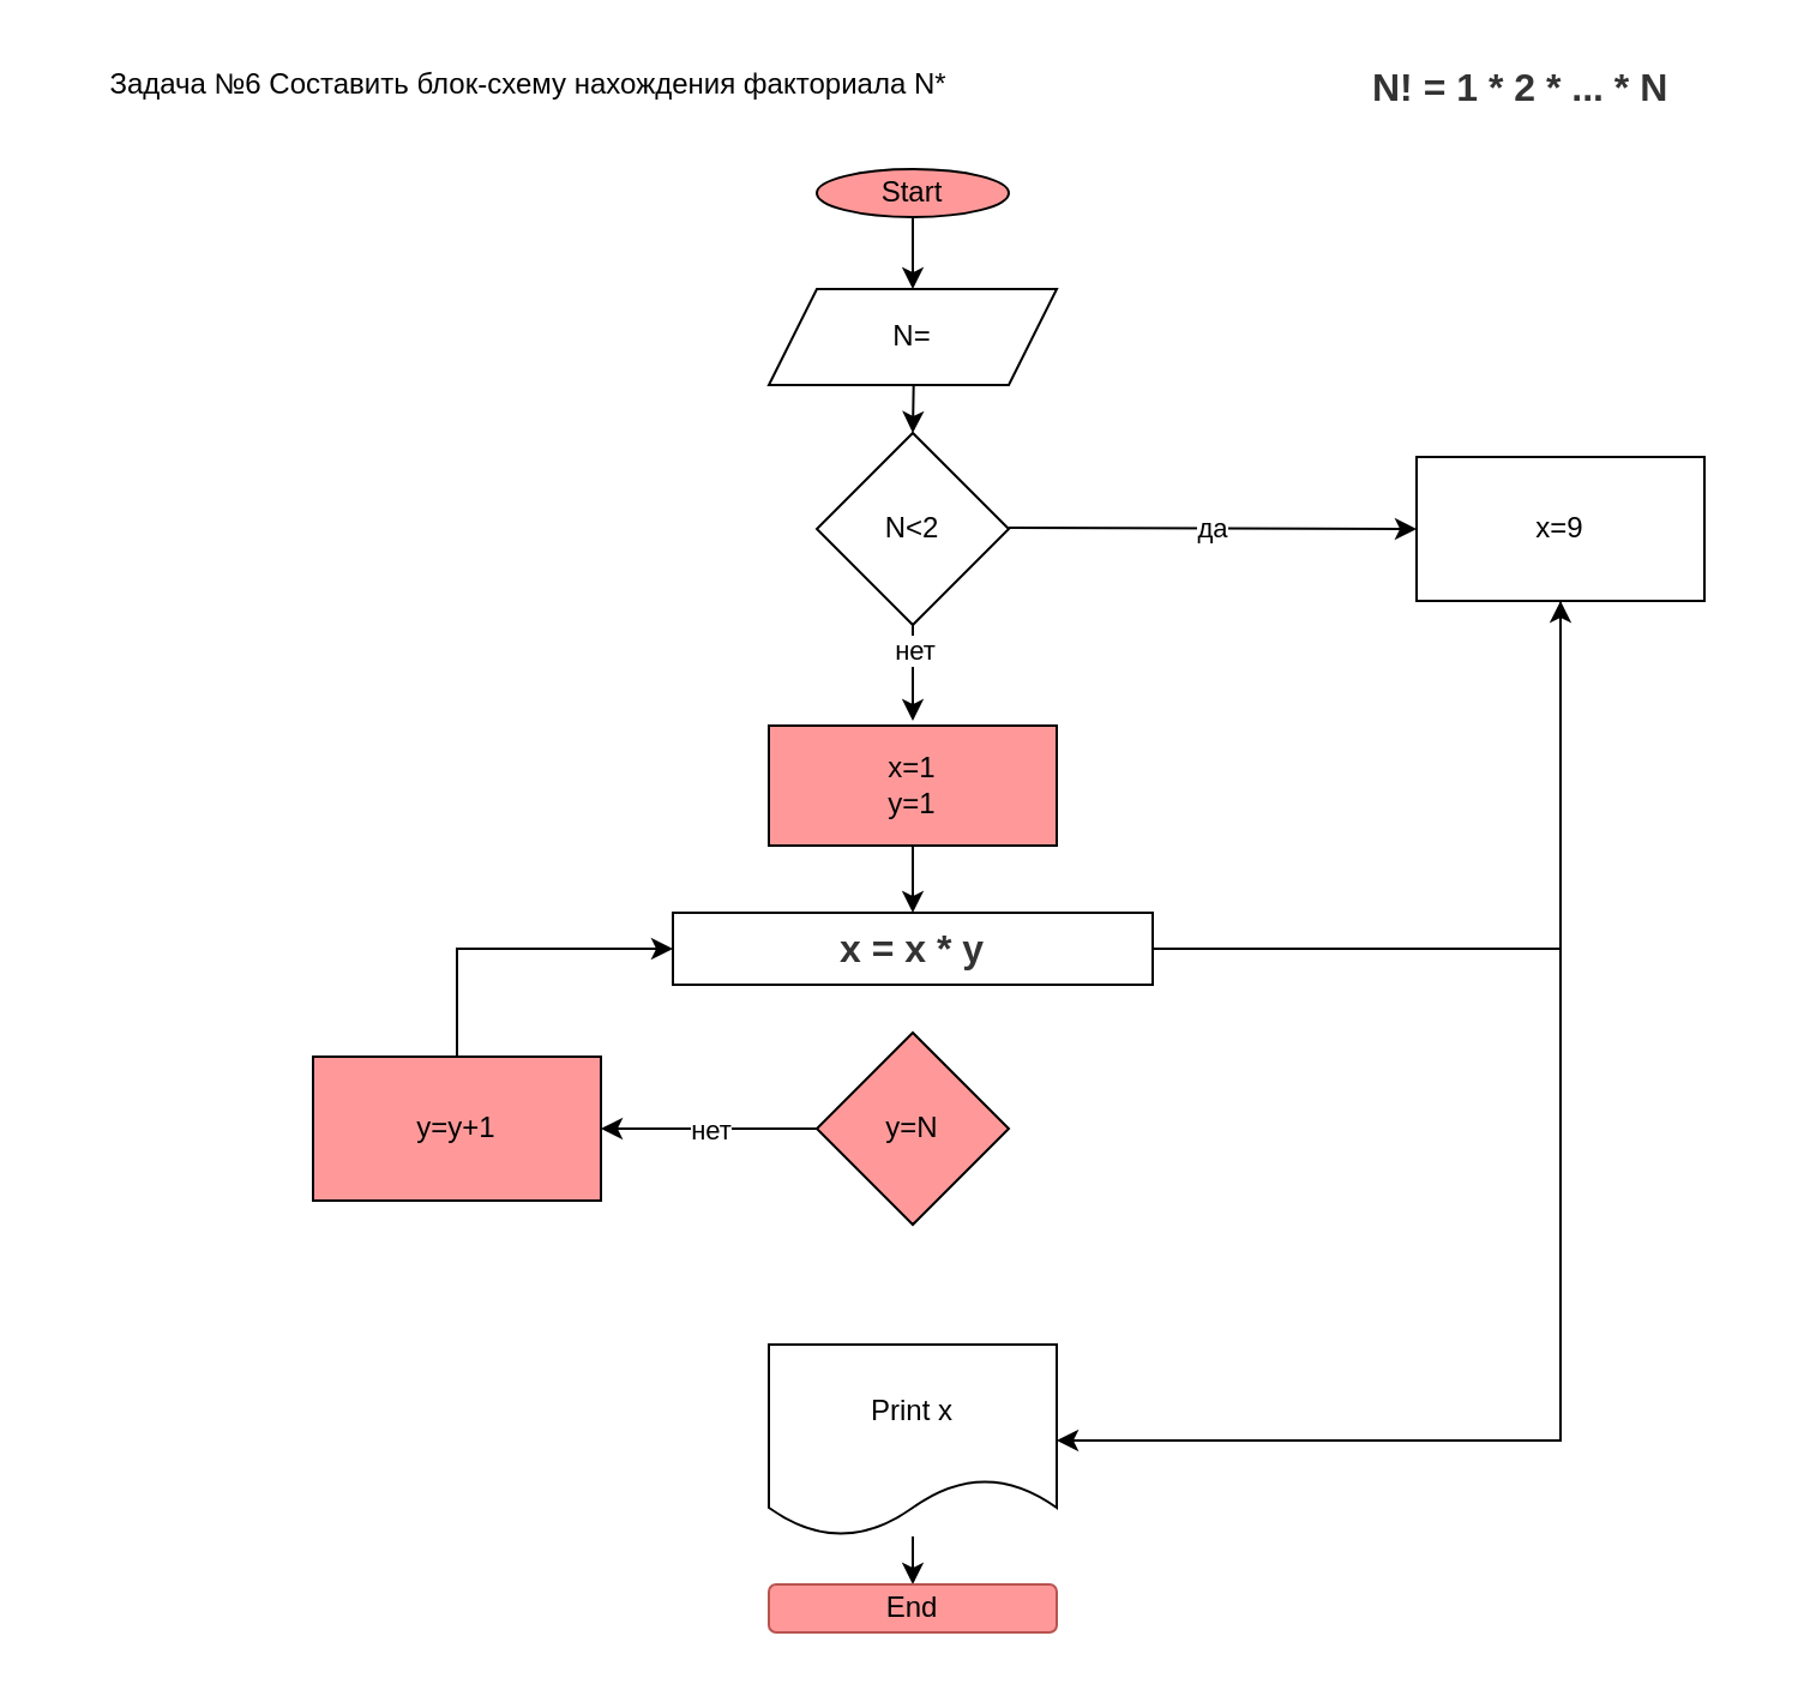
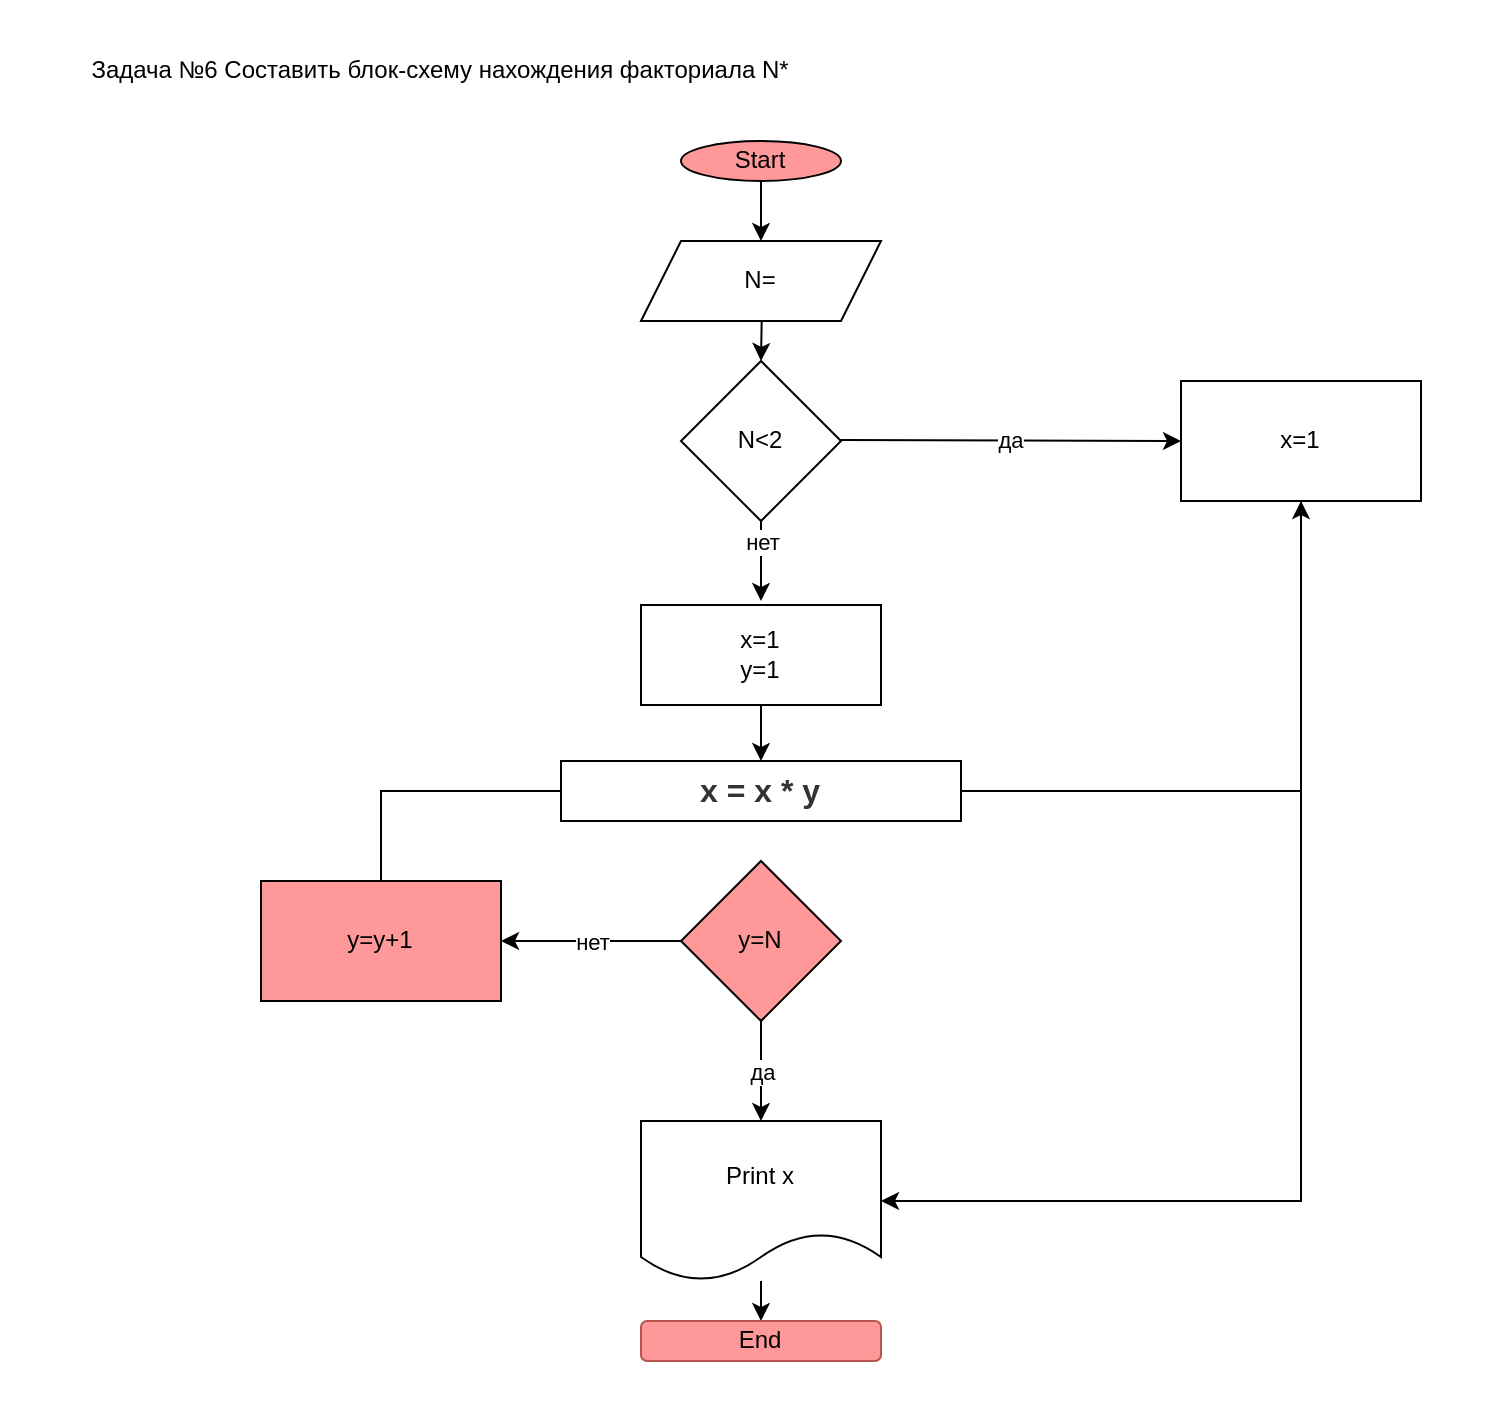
  <mxCell id="0" />
  <mxCell id="1" parent="0" />
  <mxCell id="2" value="&lt;span style=&quot;&quot;&gt;Задача №6 Составить блок-схему нахождения факториала N*&lt;/span&gt;" style="text;html=1;strokeColor=none;fillColor=none;align=center;verticalAlign=middle;whiteSpace=wrap;rounded=0;" parent="1" vertex="1"><mxGeometry x="20" y="20" width="400" height="30" as="geometry" /></mxCell>
  <mxCell id="3" value="Start" style="ellipse;whiteSpace=wrap;html=1;fillColor=#FF9999;" parent="1" vertex="1"><mxGeometry x="340" y="70" width="80" height="20" as="geometry" /></mxCell>
  <mxCell id="4" value="" style="endArrow=classic;html=1;rounded=0;exitX=0.5;exitY=1;exitDx=0;exitDy=0;" parent="1" source="3" edge="1"><mxGeometry width="50" height="50" relative="1" as="geometry"><mxPoint x="670" y="330" as="sourcePoint" /><mxPoint x="380" y="120" as="targetPoint" /></mxGeometry></mxCell>
  <mxCell id="5" value="" style="edgeStyle=orthogonalEdgeStyle;rounded=0;orthogonalLoop=1;jettySize=auto;html=1;" parent="1" source="6" target="13" edge="1"><mxGeometry relative="1" as="geometry" /></mxCell>
  <mxCell id="6" value="&lt;b style=&quot;color: rgb(51, 51, 51); font-family: &amp;quot;YS Text&amp;quot;, Arial, Helvetica, &amp;quot;Arial Unicode MS&amp;quot;, sans-serif; font-size: 16px; text-align: start; background-color: rgb(255, 255, 255);&quot;&gt;x = x * y&lt;/b&gt;" style="rounded=0;whiteSpace=wrap;html=1;fillColor=#FFFFFF;" parent="1" vertex="1"><mxGeometry x="280" y="380" width="200" height="30" as="geometry" /></mxCell>
  <mxCell id="7" value="" style="edgeStyle=orthogonalEdgeStyle;rounded=0;orthogonalLoop=1;jettySize=auto;html=1;" parent="1" target="11" edge="1"><mxGeometry relative="1" as="geometry"><mxPoint x="380" y="120" as="sourcePoint" /></mxGeometry></mxCell>
  <mxCell id="8" value="N=" style="shape=parallelogram;perimeter=parallelogramPerimeter;whiteSpace=wrap;html=1;fixedSize=1;fillColor=#FFFFFF;" parent="1" vertex="1"><mxGeometry x="320" y="120" width="120" height="40" as="geometry" /></mxCell>
  <mxCell id="9" value="" style="edgeStyle=orthogonalEdgeStyle;rounded=0;orthogonalLoop=1;jettySize=auto;html=1;" parent="1" source="10" edge="1"><mxGeometry relative="1" as="geometry"><mxPoint x="380" y="660" as="targetPoint" /></mxGeometry></mxCell>
  <mxCell id="10" value="Print x" style="shape=document;whiteSpace=wrap;html=1;boundedLbl=1;fillColor=#FFFFFF;rounded=0;" parent="1" vertex="1"><mxGeometry x="320" y="560" width="120" height="80" as="geometry" /></mxCell>
  <mxCell id="11" value="N&amp;lt;2" style="rhombus;whiteSpace=wrap;html=1;fillColor=#FFFFFF;" parent="1" vertex="1"><mxGeometry x="340" y="180" width="80" height="80" as="geometry" /></mxCell>
  <mxCell id="12" style="edgeStyle=orthogonalEdgeStyle;rounded=0;orthogonalLoop=1;jettySize=auto;html=1;entryX=1;entryY=0.5;entryDx=0;entryDy=0;exitX=0.5;exitY=1;exitDx=0;exitDy=0;" parent="1" target="10" edge="1"><mxGeometry relative="1" as="geometry"><mxPoint x="540" y="600" as="targetPoint" /><mxPoint x="650" y="230" as="sourcePoint" /><Array as="points"><mxPoint x="650" y="600" /></Array></mxGeometry></mxCell>
- <mxCell id="13" value="x=9" style="whiteSpace=wrap;html=1;fillColor=#FFFFFF;" parent="1" vertex="1"><mxGeometry x="590" y="190" width="120" height="60" as="geometry" /></mxCell>
+ <mxCell id="13" value="x=1" style="whiteSpace=wrap;html=1;fillColor=#FFFFFF;" parent="1" vertex="1"><mxGeometry x="590" y="190" width="120" height="60" as="geometry" /></mxCell>
  <mxCell id="14" value="да" style="endArrow=classic;html=1;rounded=0;entryX=0;entryY=0.5;entryDx=0;entryDy=0;" parent="1" target="13" edge="1"><mxGeometry relative="1" as="geometry"><mxPoint x="420" y="219.5" as="sourcePoint" /><mxPoint x="480" y="220" as="targetPoint" /></mxGeometry></mxCell>
  <mxCell id="15" value="да" style="edgeLabel;resizable=0;html=1;align=center;verticalAlign=middle;" parent="14" connectable="0" vertex="1"><mxGeometry relative="1" as="geometry" /></mxCell>
  <mxCell id="16" value="" style="endArrow=classic;html=1;rounded=0;exitX=0.5;exitY=1;exitDx=0;exitDy=0;" parent="1" source="11" edge="1"><mxGeometry relative="1" as="geometry"><mxPoint x="380" y="360" as="sourcePoint" /><mxPoint x="380" y="300" as="targetPoint" /></mxGeometry></mxCell>
  <mxCell id="17" value="нет" style="edgeLabel;resizable=0;html=1;align=center;verticalAlign=middle;" parent="16" connectable="0" vertex="1"><mxGeometry relative="1" as="geometry"><mxPoint y="-10" as="offset" /></mxGeometry></mxCell>
- <mxCell id="18" value="&lt;b style=&quot;font-style: normal; font-variant-ligatures: normal; font-variant-caps: normal; letter-spacing: normal; orphans: 2; text-indent: 0px; text-transform: none; widows: 2; word-spacing: 0px; -webkit-text-stroke-width: 0px; text-decoration-thickness: initial; text-decoration-style: initial; text-decoration-color: initial; color: rgb(51, 51, 51); font-family: &amp;quot;YS Text&amp;quot;, Arial, Helvetica, &amp;quot;Arial Unicode MS&amp;quot;, sans-serif; font-size: 16px; text-align: start; background-color: rgb(255, 255, 255);&quot;&gt;N! = 1 * 2 * ... * N&lt;/b&gt;" style="text;whiteSpace=wrap;html=1;" parent="1" vertex="1"><mxGeometry x="570" y="20" width="160" height="40" as="geometry" /></mxCell>
  <mxCell id="19" style="edgeStyle=orthogonalEdgeStyle;rounded=0;orthogonalLoop=1;jettySize=auto;html=1;exitX=0.5;exitY=1;exitDx=0;exitDy=0;entryX=0.5;entryY=0;entryDx=0;entryDy=0;" parent="1" source="20" target="6" edge="1"><mxGeometry relative="1" as="geometry"><mxPoint x="380" y="360" as="targetPoint" /></mxGeometry></mxCell>
- <mxCell id="20" value="x=1&lt;br&gt;y=1" style="rounded=0;whiteSpace=wrap;html=1;fillColor=#ff9999;" parent="1" vertex="1"><mxGeometry x="320" y="302" width="120" height="50" as="geometry" /></mxCell>
+ <mxCell id="20" value="x=1&lt;br&gt;y=1" style="rounded=0;whiteSpace=wrap;html=1;" parent="1" vertex="1"><mxGeometry x="320" y="302" width="120" height="50" as="geometry" /></mxCell>
  <mxCell id="21" value="y=N" style="rhombus;whiteSpace=wrap;html=1;fillColor=#ff9999;rounded=0;" parent="1" vertex="1"><mxGeometry x="340" y="430" width="80" height="80" as="geometry" /></mxCell>
- <mxCell id="24" style="edgeStyle=orthogonalEdgeStyle;rounded=0;orthogonalLoop=1;jettySize=auto;html=1;exitX=0.5;exitY=0;exitDx=0;exitDy=0;entryX=0;entryY=0.5;entryDx=0;entryDy=0;" parent="1" source="25" target="6" edge="1"><mxGeometry relative="1" as="geometry"><mxPoint x="190" y="400" as="targetPoint" /></mxGeometry></mxCell>
+ <mxCell id="22" value="" style="endArrow=classic;html=1;rounded=0;exitX=0.5;exitY=1;exitDx=0;exitDy=0;entryX=0.5;entryY=0;entryDx=0;entryDy=0;" parent="1" source="21" target="10" edge="1"><mxGeometry relative="1" as="geometry"><mxPoint x="340" y="470" as="sourcePoint" /><mxPoint x="440" y="470" as="targetPoint" /></mxGeometry></mxCell>
+ <mxCell id="23" value="да" style="edgeLabel;resizable=0;html=1;align=center;verticalAlign=middle;" parent="22" connectable="0" vertex="1"><mxGeometry relative="1" as="geometry" /></mxCell>
+ <mxCell id="24" style="edgeStyle=orthogonalEdgeStyle;rounded=0;orthogonalLoop=1;jettySize=auto;html=1;exitX=0.5;exitY=0;exitDx=0;exitDy=0;entryX=0;entryY=0.5;entryDx=0;entryDy=0;endArrow=none;" parent="1" source="25" target="6" edge="1"><mxGeometry relative="1" as="geometry"><mxPoint x="190" y="400" as="targetPoint" /></mxGeometry></mxCell>
  <mxCell id="25" value="y=y+1" style="whiteSpace=wrap;html=1;fillColor=#ff9999;rounded=0;" parent="1" vertex="1"><mxGeometry x="130" y="440" width="120" height="60" as="geometry" /></mxCell>
  <mxCell id="26" value="" style="endArrow=classic;html=1;rounded=0;exitX=0;exitY=0.5;exitDx=0;exitDy=0;entryX=1;entryY=0.5;entryDx=0;entryDy=0;" parent="1" source="21" target="25" edge="1"><mxGeometry relative="1" as="geometry"><mxPoint x="340" y="370" as="sourcePoint" /><mxPoint x="440" y="370" as="targetPoint" /></mxGeometry></mxCell>
  <mxCell id="27" value="нет" style="edgeLabel;resizable=0;html=1;align=center;verticalAlign=middle;" parent="26" connectable="0" vertex="1"><mxGeometry relative="1" as="geometry" /></mxCell>
  <mxCell id="28" value="End" style="rounded=1;whiteSpace=wrap;html=1;fillColor=#FF9999;strokeColor=#b85450;" vertex="1" parent="1"><mxGeometry x="320" y="660" width="120" height="20" as="geometry" /></mxCell>
